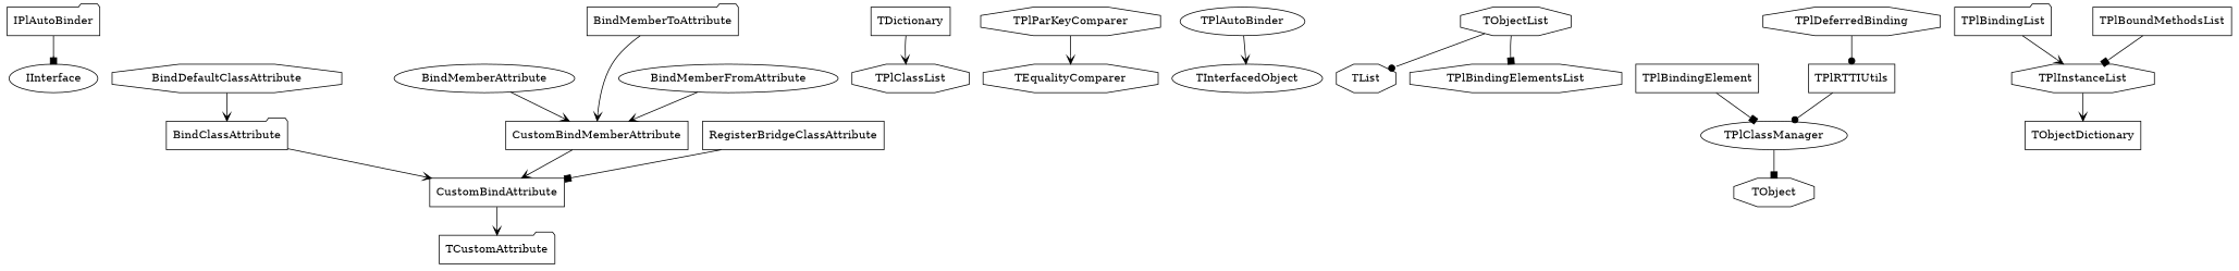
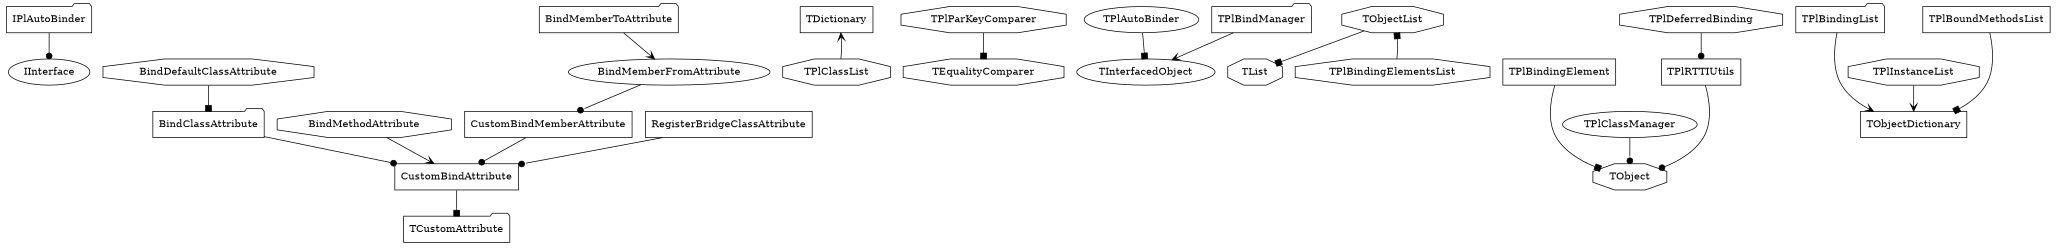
  digraph {
    node [shape=octagon]
    edge [arrowhead=vee]
    IPlAutoBinder [shape=folder]
    IInterface [shape=ellipse]
    CustomBindAttribute [shape=box]
    TCustomAttribute [shape=folder]
    BindClassAttribute [shape=folder]
    BindDefaultClassAttribute
+   BindMethodAttribute
    CustomBindMemberAttribute [shape=box]
-   BindMemberAttribute [shape=ellipse]
    BindMemberFromAttribute [shape=ellipse]
    BindMemberToAttribute [shape=folder]
    RegisterBridgeClassAttribute [shape=box]
    TDictionary [shape=box]
    TPlClassList
    TPlParKeyComparer
    TEqualityComparer
    TPlAutoBinder [shape=ellipse]
    TInterfacedObject [shape=ellipse]
+   TPlBindManager [shape=folder]
    TObjectList
    TList
    TPlBindingElementsList
    TPlBindingElement [shape=box]
    TObject
    TPlClassManager [shape=ellipse]
    TPlRTTIUtils [shape=box]
    TPlDeferredBinding
    TPlBindingList [shape=folder]
    TObjectDictionary [shape=box]
    TPlBoundMethodsList [shape=box]
    TPlInstanceList
-   IPlAutoBinder -> IInterface [arrowhead=box]
-   CustomBindAttribute -> TCustomAttribute
-   BindClassAttribute -> CustomBindAttribute
-   BindDefaultClassAttribute -> BindClassAttribute
-   CustomBindMemberAttribute -> CustomBindAttribute
-   BindMemberAttribute -> CustomBindMemberAttribute
-   BindMemberFromAttribute -> CustomBindMemberAttribute
-   BindMemberToAttribute -> CustomBindMemberAttribute
-   RegisterBridgeClassAttribute -> CustomBindAttribute [arrowhead=box]
-   TDictionary -> TPlClassList
-   TPlParKeyComparer -> TEqualityComparer
-   TPlAutoBinder -> TInterfacedObject
-   TObjectList -> TList [arrowhead=dot]
-   TObjectList -> TPlBindingElementsList [arrowhead=box]
-   TPlBindingElement -> TPlClassManager [arrowhead=box]
-   TPlClassManager -> TObject [arrowhead=box]
-   TPlRTTIUtils -> TPlClassManager [arrowhead=dot]
+   IPlAutoBinder -> IInterface [arrowhead=dot]
+   CustomBindAttribute -> TCustomAttribute [arrowhead=box]
+   BindClassAttribute -> CustomBindAttribute [arrowhead=dot]
+   BindDefaultClassAttribute -> BindClassAttribute [arrowhead=box]
+   BindMethodAttribute -> CustomBindAttribute
+   CustomBindMemberAttribute -> CustomBindAttribute [arrowhead=dot]
+   BindMemberFromAttribute -> CustomBindMemberAttribute [arrowhead=dot]
+   BindMemberToAttribute -> BindMemberFromAttribute
+   RegisterBridgeClassAttribute -> CustomBindAttribute [arrowhead=dot]
+   TPlClassList -> TDictionary
+   TPlParKeyComparer -> TEqualityComparer [arrowhead=box]
+   TPlAutoBinder -> TInterfacedObject [arrowhead=box]
+   TPlBindManager -> TInterfacedObject
+   TObjectList -> TList [arrowhead=box]
+   TPlBindingElementsList -> TObjectList [arrowhead=box]
+   TPlBindingElement -> TObject [arrowhead=box]
+   TPlClassManager -> TObject [arrowhead=dot]
+   TPlRTTIUtils -> TObject [arrowhead=dot]
    TPlDeferredBinding -> TPlRTTIUtils [arrowhead=dot]
-   TPlBindingList -> TPlInstanceList
-   TPlBoundMethodsList -> TPlInstanceList [arrowhead=box]
+   TPlBindingList -> TObjectDictionary
+   TPlBoundMethodsList -> TObjectDictionary [arrowhead=box]
    TPlInstanceList -> TObjectDictionary
  }
